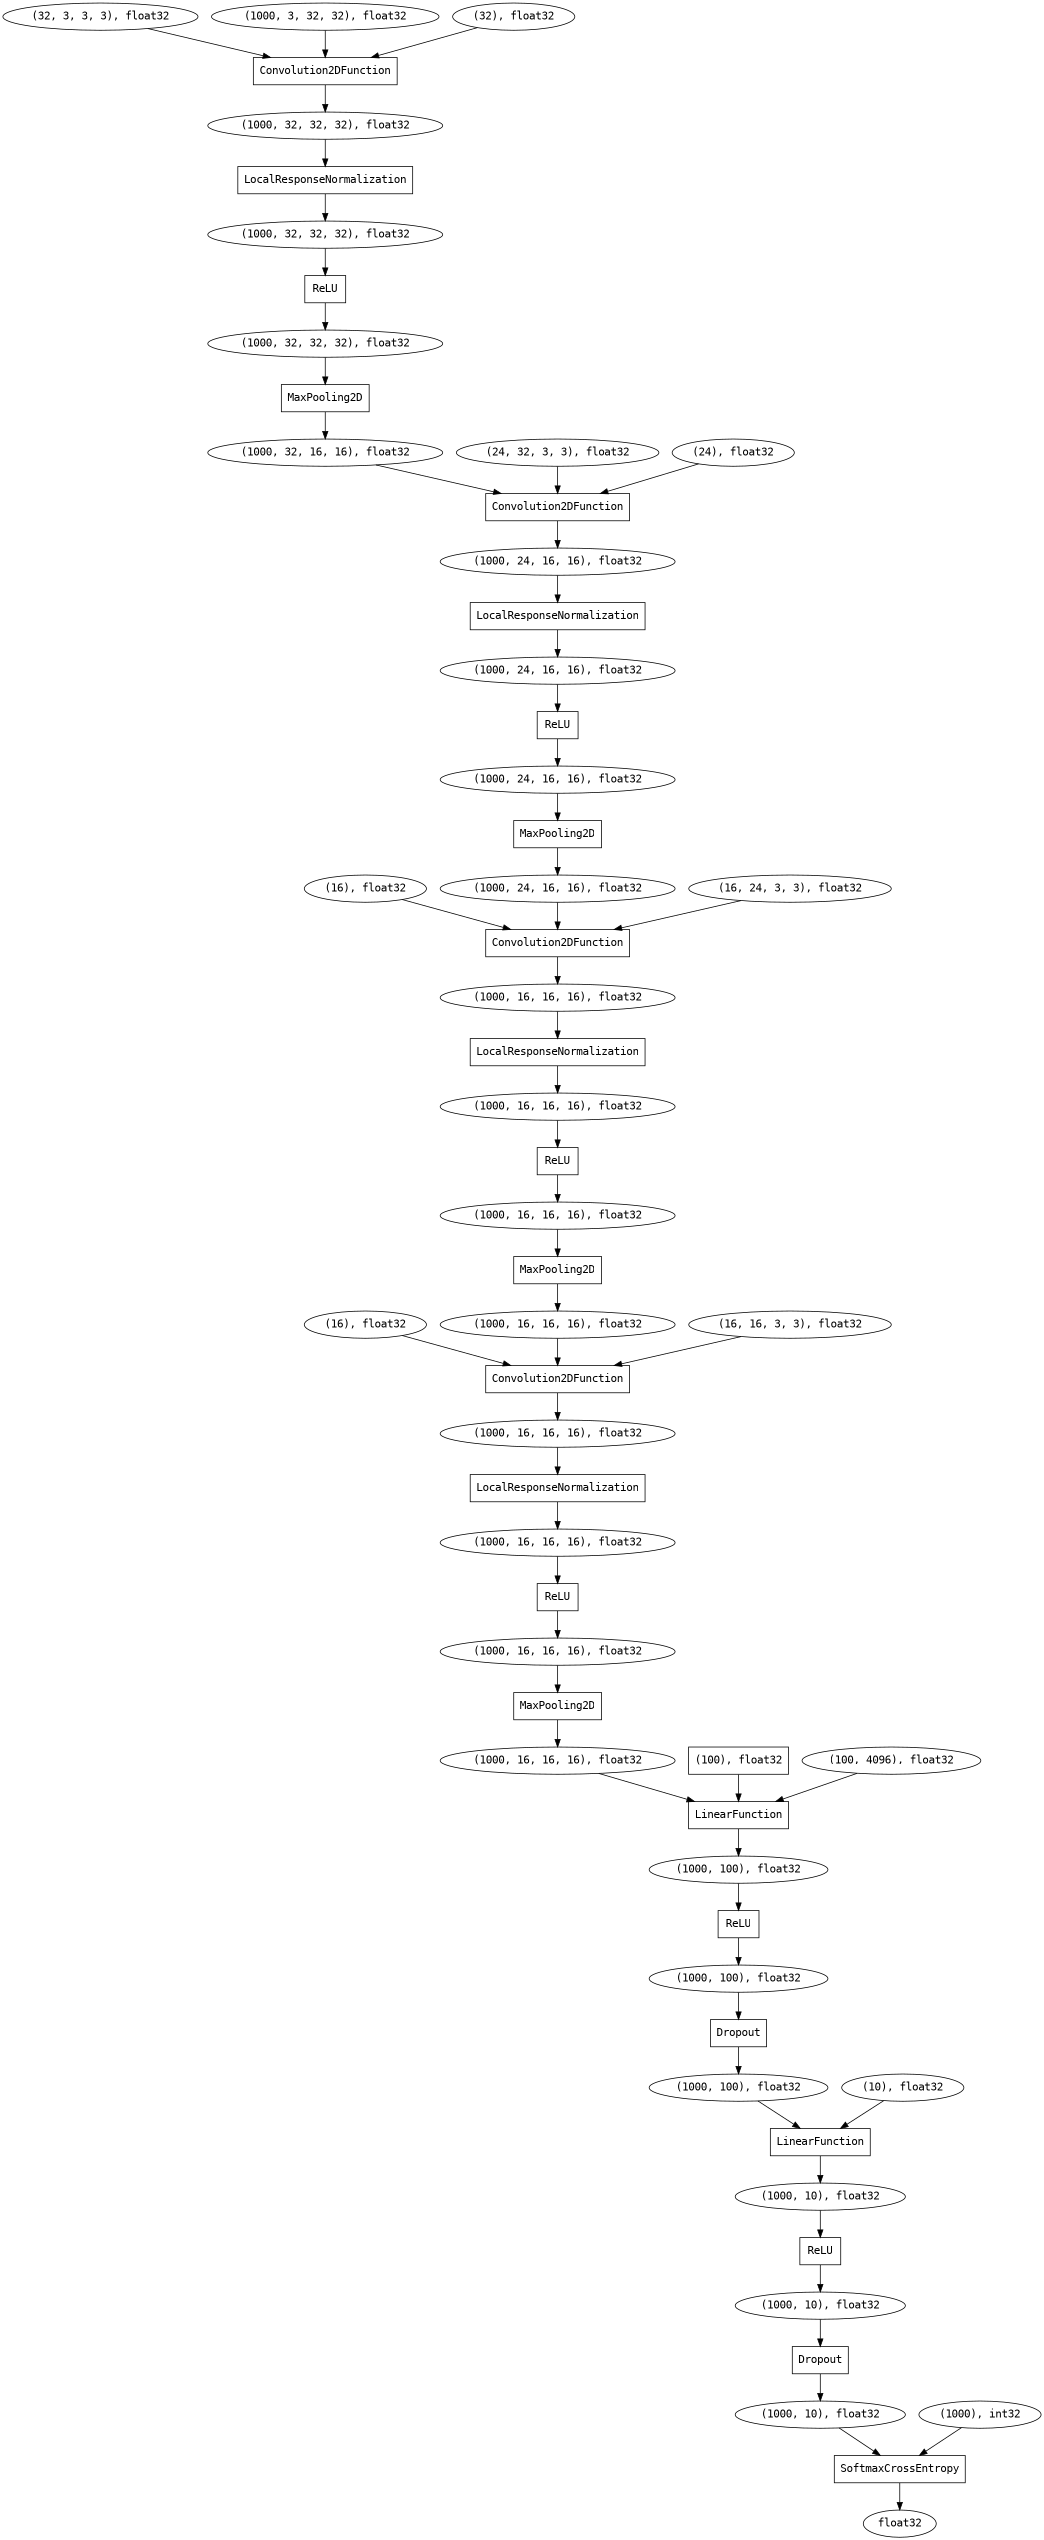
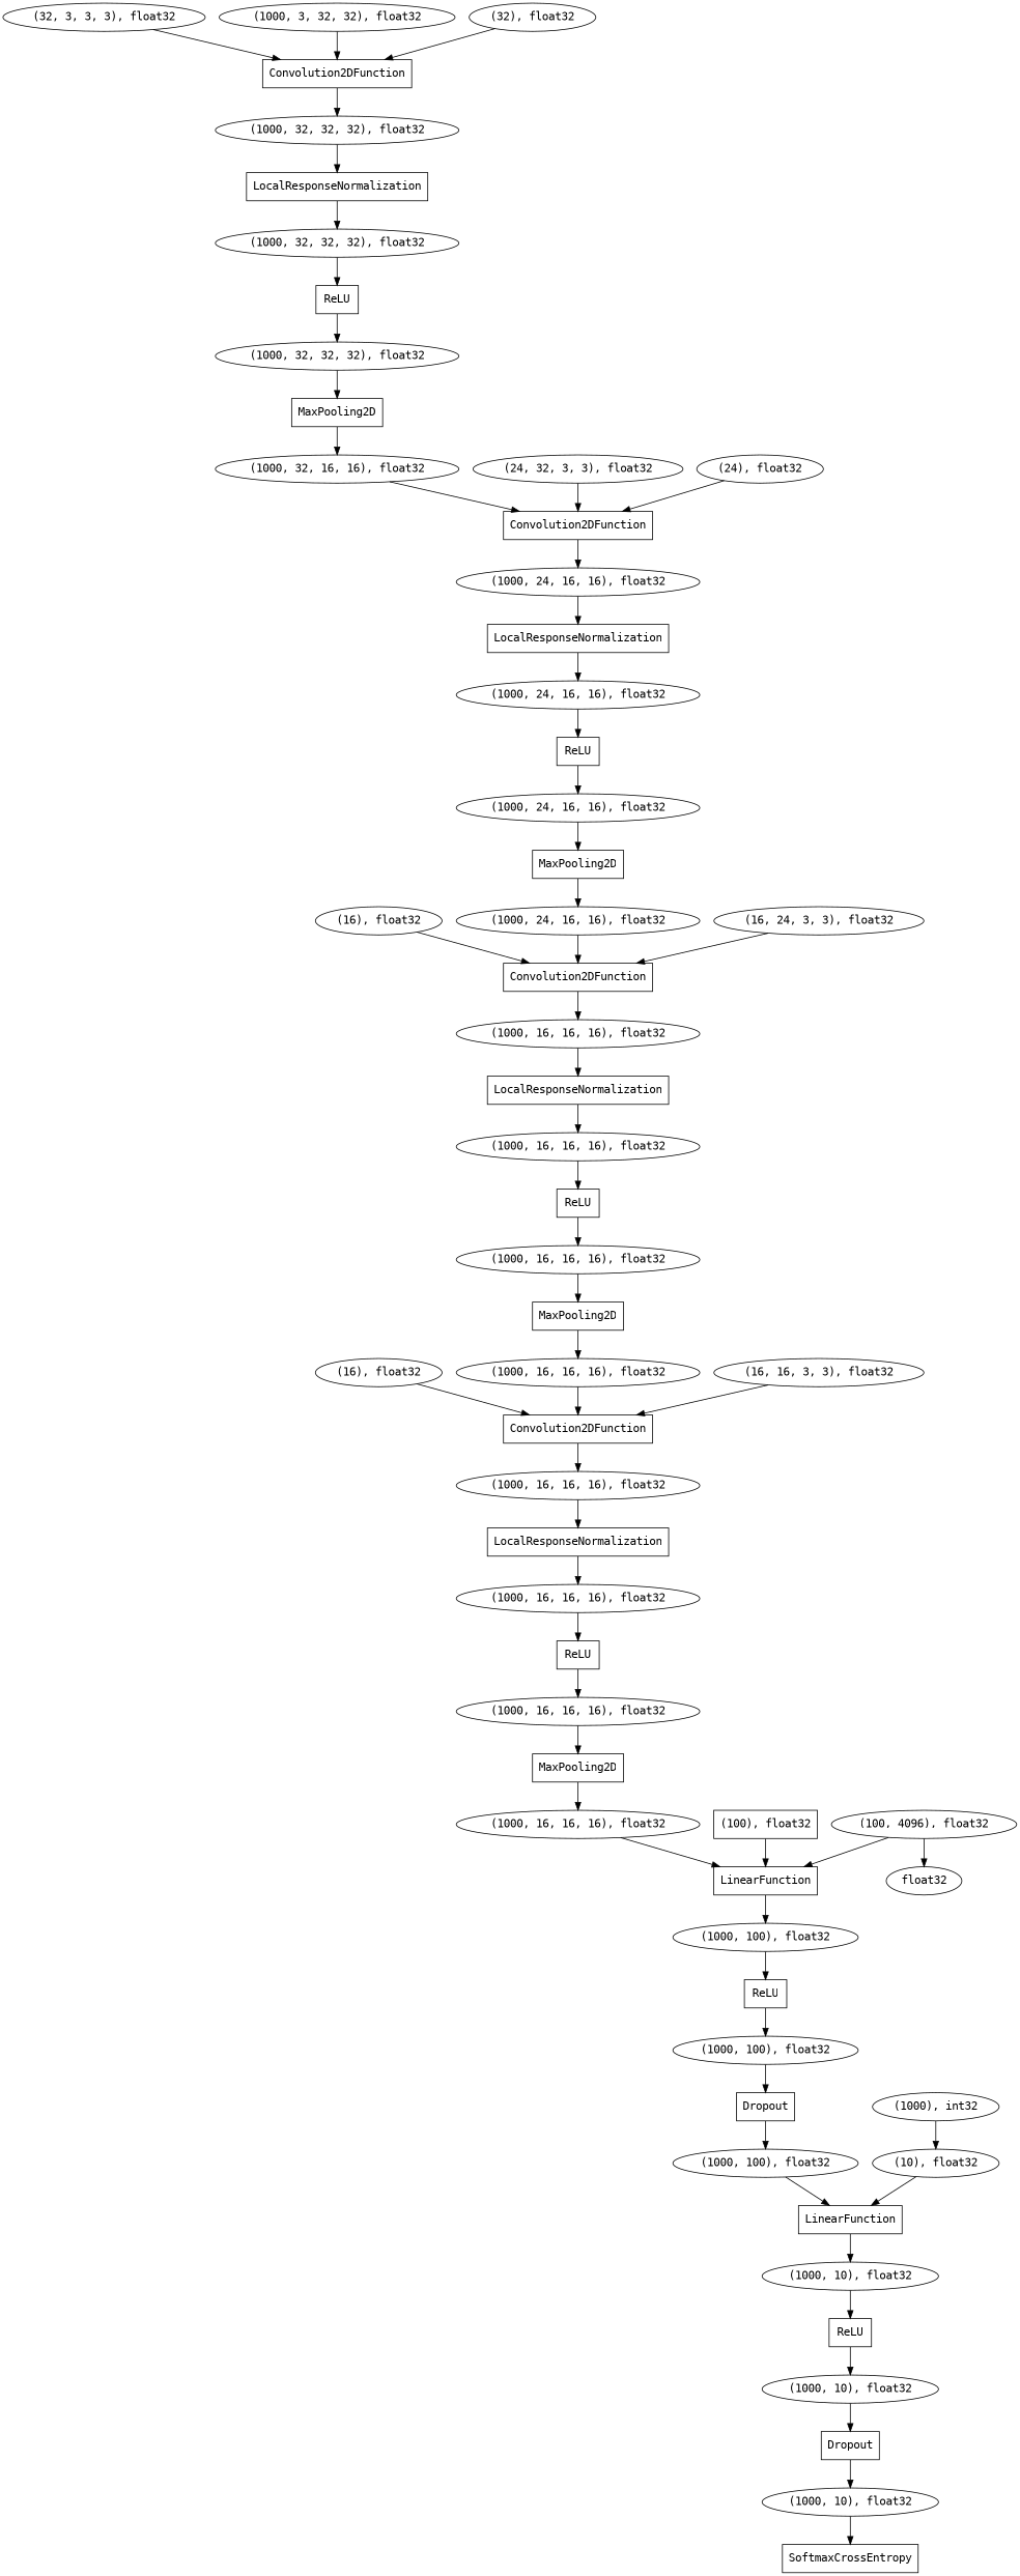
  digraph {
    fontname="DejaVu Sans Mono"
    node [fontname="DejaVu Sans Mono" shape=oval]
    edge [fontname="DejaVu Sans Mono"]
    n1 [label="(16), float32"]
    n2 [label=Convolution2DFunction shape=box]
    n3 [label="(1000, 16, 16, 16), float32"]
    n4 [label=Convolution2DFunction shape=box]
    n5 [label="(1000, 32, 32, 32), float32"]
    n6 [label=LocalResponseNormalization shape=box]
    n7 [label="(1000, 100), float32"]
    n8 [label=Dropout shape=box]
    n9 [label="(1000, 100), float32"]
    n10 [label=LocalResponseNormalization shape=box]
    n11 [label=LinearFunction shape=box]
    n12 [label="(1000, 10), float32"]
    n13 [label=ReLU shape=box]
    n14 [label="(1000, 16, 16, 16), float32"]
    n15 [label=MaxPooling2D shape=box]
    n16 [label="(1000, 32, 32, 32), float32"]
    n17 [label=Convolution2DFunction shape=box]
    n18 [label="(1000, 16, 16, 16), float32"]
    n19 [label=LocalResponseNormalization shape=box]
    n20 [label=Dropout shape=box]
    n21 [label="(1000, 10), float32"]
    n22 [label=SoftmaxCrossEntropy shape=box]
    n23 [label=ReLU shape=box]
    n24 [label=ReLU shape=box]
    n25 [label="(1000, 16, 16, 16), float32"]
    n26 [label=MaxPooling2D shape=box]
    n27 [label="(1000, 10), float32"]
    n28 [label="(1000, 16, 16, 16), float32"]
    n29 [label=float32]
    n30 [label="(32, 3, 3, 3), float32"]
    n31 [label="(16), float32"]
    n32 [label="(1000, 16, 16, 16), float32"]
    n33 [label="(1000, 3, 32, 32), float32"]
    n34 [label="(1000, 24, 16, 16), float32"]
    n35 [label=ReLU shape=box]
    n36 [label="(1000, 24, 16, 16), float32"]
    n37 [label=MaxPooling2D shape=box]
    n38 [label="(1000, 24, 16, 16), float32"]
    n39 [label="(1000, 32, 32, 32), float32"]
    n40 [label=MaxPooling2D shape=box]
    n41 [label="(1000, 32, 16, 16), float32"]
    n42 [label="(24, 32, 3, 3), float32"]
    n43 [label=Convolution2DFunction shape=box]
    n44 [label="(1000, 24, 16, 16), float32"]
    n45 [label="(24), float32"]
    n46 [label=LocalResponseNormalization shape=box]
    n47 [label="(100), float32" shape=box]
    n48 [label=LinearFunction shape=box]
    n49 [label="(1000, 100), float32"]
    n50 [label="(1000), int32"]
    n51 [label="(1000, 16, 16, 16), float32"]
    n52 [label="(16, 16, 3, 3), float32"]
    n53 [label=ReLU shape=box]
    n54 [label="(16, 24, 3, 3), float32"]
    n55 [label="(10), float32"]
    n56 [label="(1000, 16, 16, 16), float32"]
    n57 [label=ReLU shape=box]
    n58 [label="(32), float32"]
    n59 [label="(100, 4096), float32"]
    n1 -> n2
    n2 -> n3
    n3 -> n10
    n4 -> n5
    n5 -> n6
    n6 -> n16
    n7 -> n8
    n8 -> n9
    n9 -> n11
    n10 -> n51
    n11 -> n12
    n12 -> n23
    n13 -> n14
    n14 -> n15
    n15 -> n32
    n16 -> n57
    n17 -> n18
    n18 -> n19
    n19 -> n28
    n20 -> n21
    n21 -> n22
-   n22 -> n29
+   n59 -> n29
    n23 -> n27
    n24 -> n25
    n25 -> n26
    n26 -> n56
    n27 -> n20
    n28 -> n13
    n30 -> n4
    n31 -> n17
    n32 -> n2
    n33 -> n4
    n34 -> n35
    n35 -> n36
    n36 -> n37
    n37 -> n38
    n38 -> n17
    n39 -> n40
    n40 -> n41
    n41 -> n43
    n42 -> n43
    n43 -> n44
    n44 -> n46
    n45 -> n43
    n46 -> n34
    n47 -> n48
    n48 -> n49
    n49 -> n53
-   n50 -> n22
+   n50 -> n55
    n51 -> n24
    n52 -> n2
    n53 -> n7
    n54 -> n17
    n55 -> n11
    n56 -> n48
    n57 -> n39
    n58 -> n4
    n59 -> n48
  }
